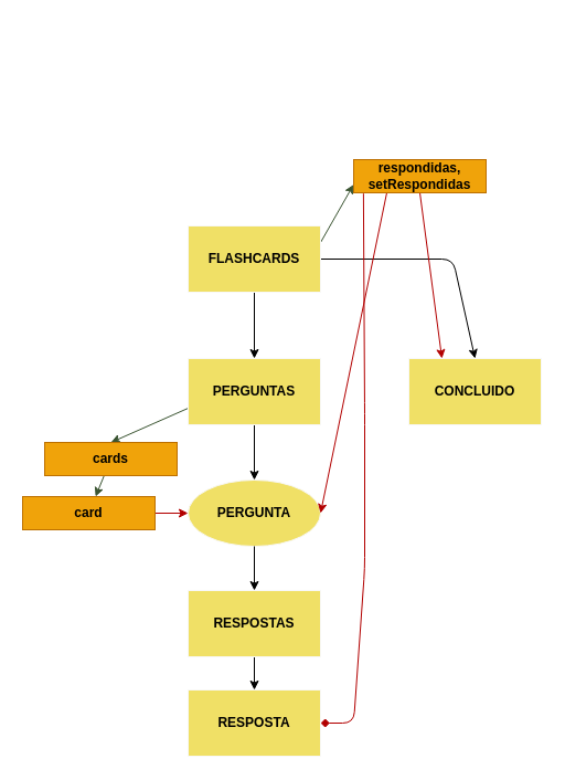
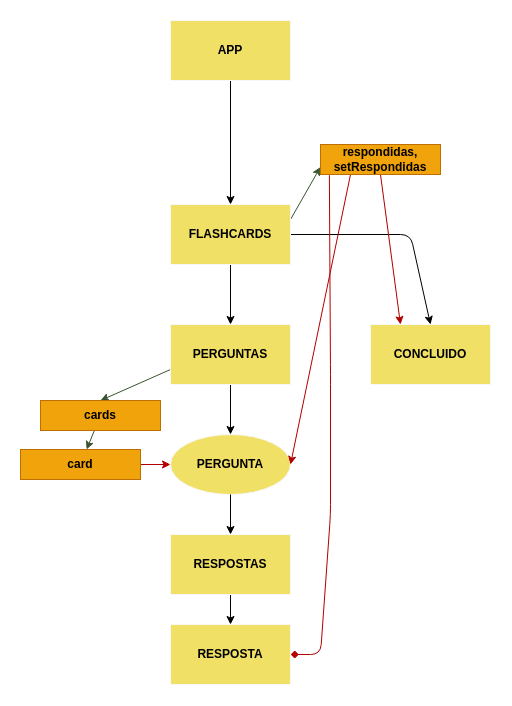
  <mxCell id="0" />
  <mxCell id="1" parent="0" />
  <mxCell id="2" style="edgeStyle=none;html=1;exitX=1;exitY=0.5;exitDx=0;exitDy=0;entryX=0.5;entryY=0;entryDx=0;entryDy=0;fontColor=#000000;" edge="1" parent="1" source="5" target="10"><mxGeometry relative="1" as="geometry"><Array as="points"><mxPoint x="410" y="234" /></Array></mxGeometry></mxCell>
  <mxCell id="3" style="edgeStyle=none;html=1;exitX=1;exitY=0.25;exitDx=0;exitDy=0;entryX=0;entryY=0.75;entryDx=0;entryDy=0;fontColor=#000000;fillColor=#6d8764;strokeColor=#3A5431;" edge="1" parent="1" source="5" target="14"><mxGeometry relative="1" as="geometry" /></mxCell>
  <mxCell id="4" style="edgeStyle=none;html=1;exitX=0.5;exitY=1;exitDx=0;exitDy=0;fontColor=#000000;" edge="1" parent="1" source="5" target="8"><mxGeometry relative="1" as="geometry" /></mxCell>
  <mxCell id="5" value="FLASHCARDS" style="rounded=0;whiteSpace=wrap;html=1;fillColor=#f0e066;fontColor=#000000;strokeColor=#f8f8f7;gradientColor=none;fontStyle=1" vertex="1" parent="1"><mxGeometry x="170" y="204" width="120" height="60" as="geometry" /></mxCell>
  <mxCell id="6" style="edgeStyle=none;html=1;exitX=0.5;exitY=1;exitDx=0;exitDy=0;fontColor=#000000;" edge="1" parent="1" source="8" target="9"><mxGeometry relative="1" as="geometry" /></mxCell>
  <mxCell id="7" style="edgeStyle=none;html=1;exitX=0;exitY=0.75;exitDx=0;exitDy=0;entryX=0.5;entryY=0;entryDx=0;entryDy=0;fontColor=#000000;fillColor=#6d8764;strokeColor=#3A5431;" edge="1" parent="1" source="8" target="22"><mxGeometry relative="1" as="geometry" /></mxCell>
  <mxCell id="8" value="PERGUNTAS" style="rounded=0;whiteSpace=wrap;html=1;strokeColor=#f8f8f7;fontColor=#000000;fillColor=#f0e066;gradientColor=none;fontStyle=1" vertex="1" parent="1"><mxGeometry x="170" y="324" width="120" height="60" as="geometry" /></mxCell>
  <mxCell id="9" value="PERGUNTA" style="ellipse;whiteSpace=wrap;html=1;strokeColor=#f8f8f7;fontColor=#000000;fillColor=#f0e066;gradientColor=none;fontStyle=1;" vertex="1" parent="1"><mxGeometry x="170" y="434" width="120" height="60" as="geometry" /></mxCell>
  <mxCell id="10" value="CONCLUIDO" style="rounded=0;whiteSpace=wrap;html=1;strokeColor=#f8f8f7;fontColor=#000000;fillColor=#f0e066;gradientColor=none;fontStyle=1" vertex="1" parent="1"><mxGeometry x="370" y="324" width="120" height="60" as="geometry" /></mxCell>
  <mxCell id="11" style="edgeStyle=none;html=1;exitX=0.5;exitY=1;exitDx=0;exitDy=0;entryX=0.25;entryY=0;entryDx=0;entryDy=0;fontColor=#000000;fillColor=#e51400;strokeColor=#B20000;" edge="1" parent="1" source="14" target="10"><mxGeometry relative="1" as="geometry" /></mxCell>
  <mxCell id="12" style="edgeStyle=none;html=1;exitX=0.074;exitY=1.022;exitDx=0;exitDy=0;entryX=1;entryY=0.5;entryDx=0;entryDy=0;fontColor=#000000;fillColor=#e51400;strokeColor=#B20000;exitPerimeter=0;endArrow=diamond;" edge="1" parent="1" source="14" target="18"><mxGeometry relative="1" as="geometry"><Array as="points"><mxPoint x="330" y="374" /><mxPoint x="330" y="514" /><mxPoint x="320" y="654" /></Array></mxGeometry></mxCell>
  <mxCell id="13" style="edgeStyle=none;html=1;exitX=0.25;exitY=1;exitDx=0;exitDy=0;entryX=1;entryY=0.5;entryDx=0;entryDy=0;fontColor=#000000;fillColor=#e51400;strokeColor=#B20000;" edge="1" parent="1" source="14" target="9"><mxGeometry relative="1" as="geometry" /></mxCell>
  <mxCell id="14" value="respondidas, setRespondidas" style="rounded=0;whiteSpace=wrap;html=1;strokeColor=#BD7000;fontColor=#000000;fillColor=#f0a30a;fontStyle=1" vertex="1" parent="1"><mxGeometry x="320" y="144" width="120" height="30" as="geometry" /></mxCell>
  <mxCell id="15" style="edgeStyle=none;html=1;exitX=0.5;exitY=1;exitDx=0;exitDy=0;entryX=0.5;entryY=0;entryDx=0;entryDy=0;fontColor=#000000;" edge="1" parent="1" source="9" target="17"><mxGeometry relative="1" as="geometry"><mxPoint x="310" y="484" as="sourcePoint" /></mxGeometry></mxCell>
  <mxCell id="16" style="edgeStyle=none;html=1;exitX=0.5;exitY=1;exitDx=0;exitDy=0;fontColor=#000000;" edge="1" parent="1" source="17" target="18"><mxGeometry relative="1" as="geometry" /></mxCell>
  <mxCell id="17" value="RESPOSTAS" style="rounded=0;whiteSpace=wrap;html=1;strokeColor=#f8f8f7;fontColor=#000000;fillColor=#f0e066;gradientColor=none;fontStyle=1" vertex="1" parent="1"><mxGeometry x="170" y="534" width="120" height="60" as="geometry" /></mxCell>
  <mxCell id="18" value="RESPOSTA" style="rounded=0;whiteSpace=wrap;html=1;strokeColor=#f8f8f7;fontColor=#000000;fillColor=#f0e066;gradientColor=none;fontStyle=1" vertex="1" parent="1"><mxGeometry x="170" y="624" width="120" height="60" as="geometry" /></mxCell>
+ <mxCell id="19" style="edgeStyle=none;html=1;exitX=0.5;exitY=1;exitDx=0;exitDy=0;entryX=0.5;entryY=0;entryDx=0;entryDy=0;fontColor=#000000;" edge="1" parent="1" source="20" target="5"><mxGeometry relative="1" as="geometry" /></mxCell>
+ <mxCell id="20" value="APP" style="rounded=0;whiteSpace=wrap;html=1;fillColor=#f0e066;fontColor=#000000;strokeColor=#f8f8f7;gradientColor=none;fontStyle=1" vertex="1" parent="1"><mxGeometry x="170" y="20" width="120" height="60" as="geometry" /></mxCell>
  <mxCell id="21" value="" style="edgeStyle=none;html=1;fontColor=#000000;fillColor=#6d8764;strokeColor=#3A5431;" edge="1" parent="1" source="22" target="24"><mxGeometry relative="1" as="geometry" /></mxCell>
  <mxCell id="22" value="cards" style="rounded=0;whiteSpace=wrap;html=1;strokeColor=#BD7000;fontColor=#000000;fillColor=#f0a30a;fontStyle=1" vertex="1" parent="1"><mxGeometry x="40" y="400" width="120" height="30" as="geometry" /></mxCell>
  <mxCell id="23" style="edgeStyle=none;html=1;exitX=1;exitY=0.5;exitDx=0;exitDy=0;entryX=0;entryY=0.5;entryDx=0;entryDy=0;fontColor=#000000;fillColor=#e51400;strokeColor=#B20000;" edge="1" parent="1" source="24" target="9"><mxGeometry relative="1" as="geometry" /></mxCell>
  <mxCell id="24" value="card" style="rounded=0;whiteSpace=wrap;html=1;strokeColor=#BD7000;fontColor=#000000;fillColor=#f0a30a;fontStyle=1" vertex="1" parent="1"><mxGeometry x="20" y="449" width="120" height="30" as="geometry" /></mxCell>
